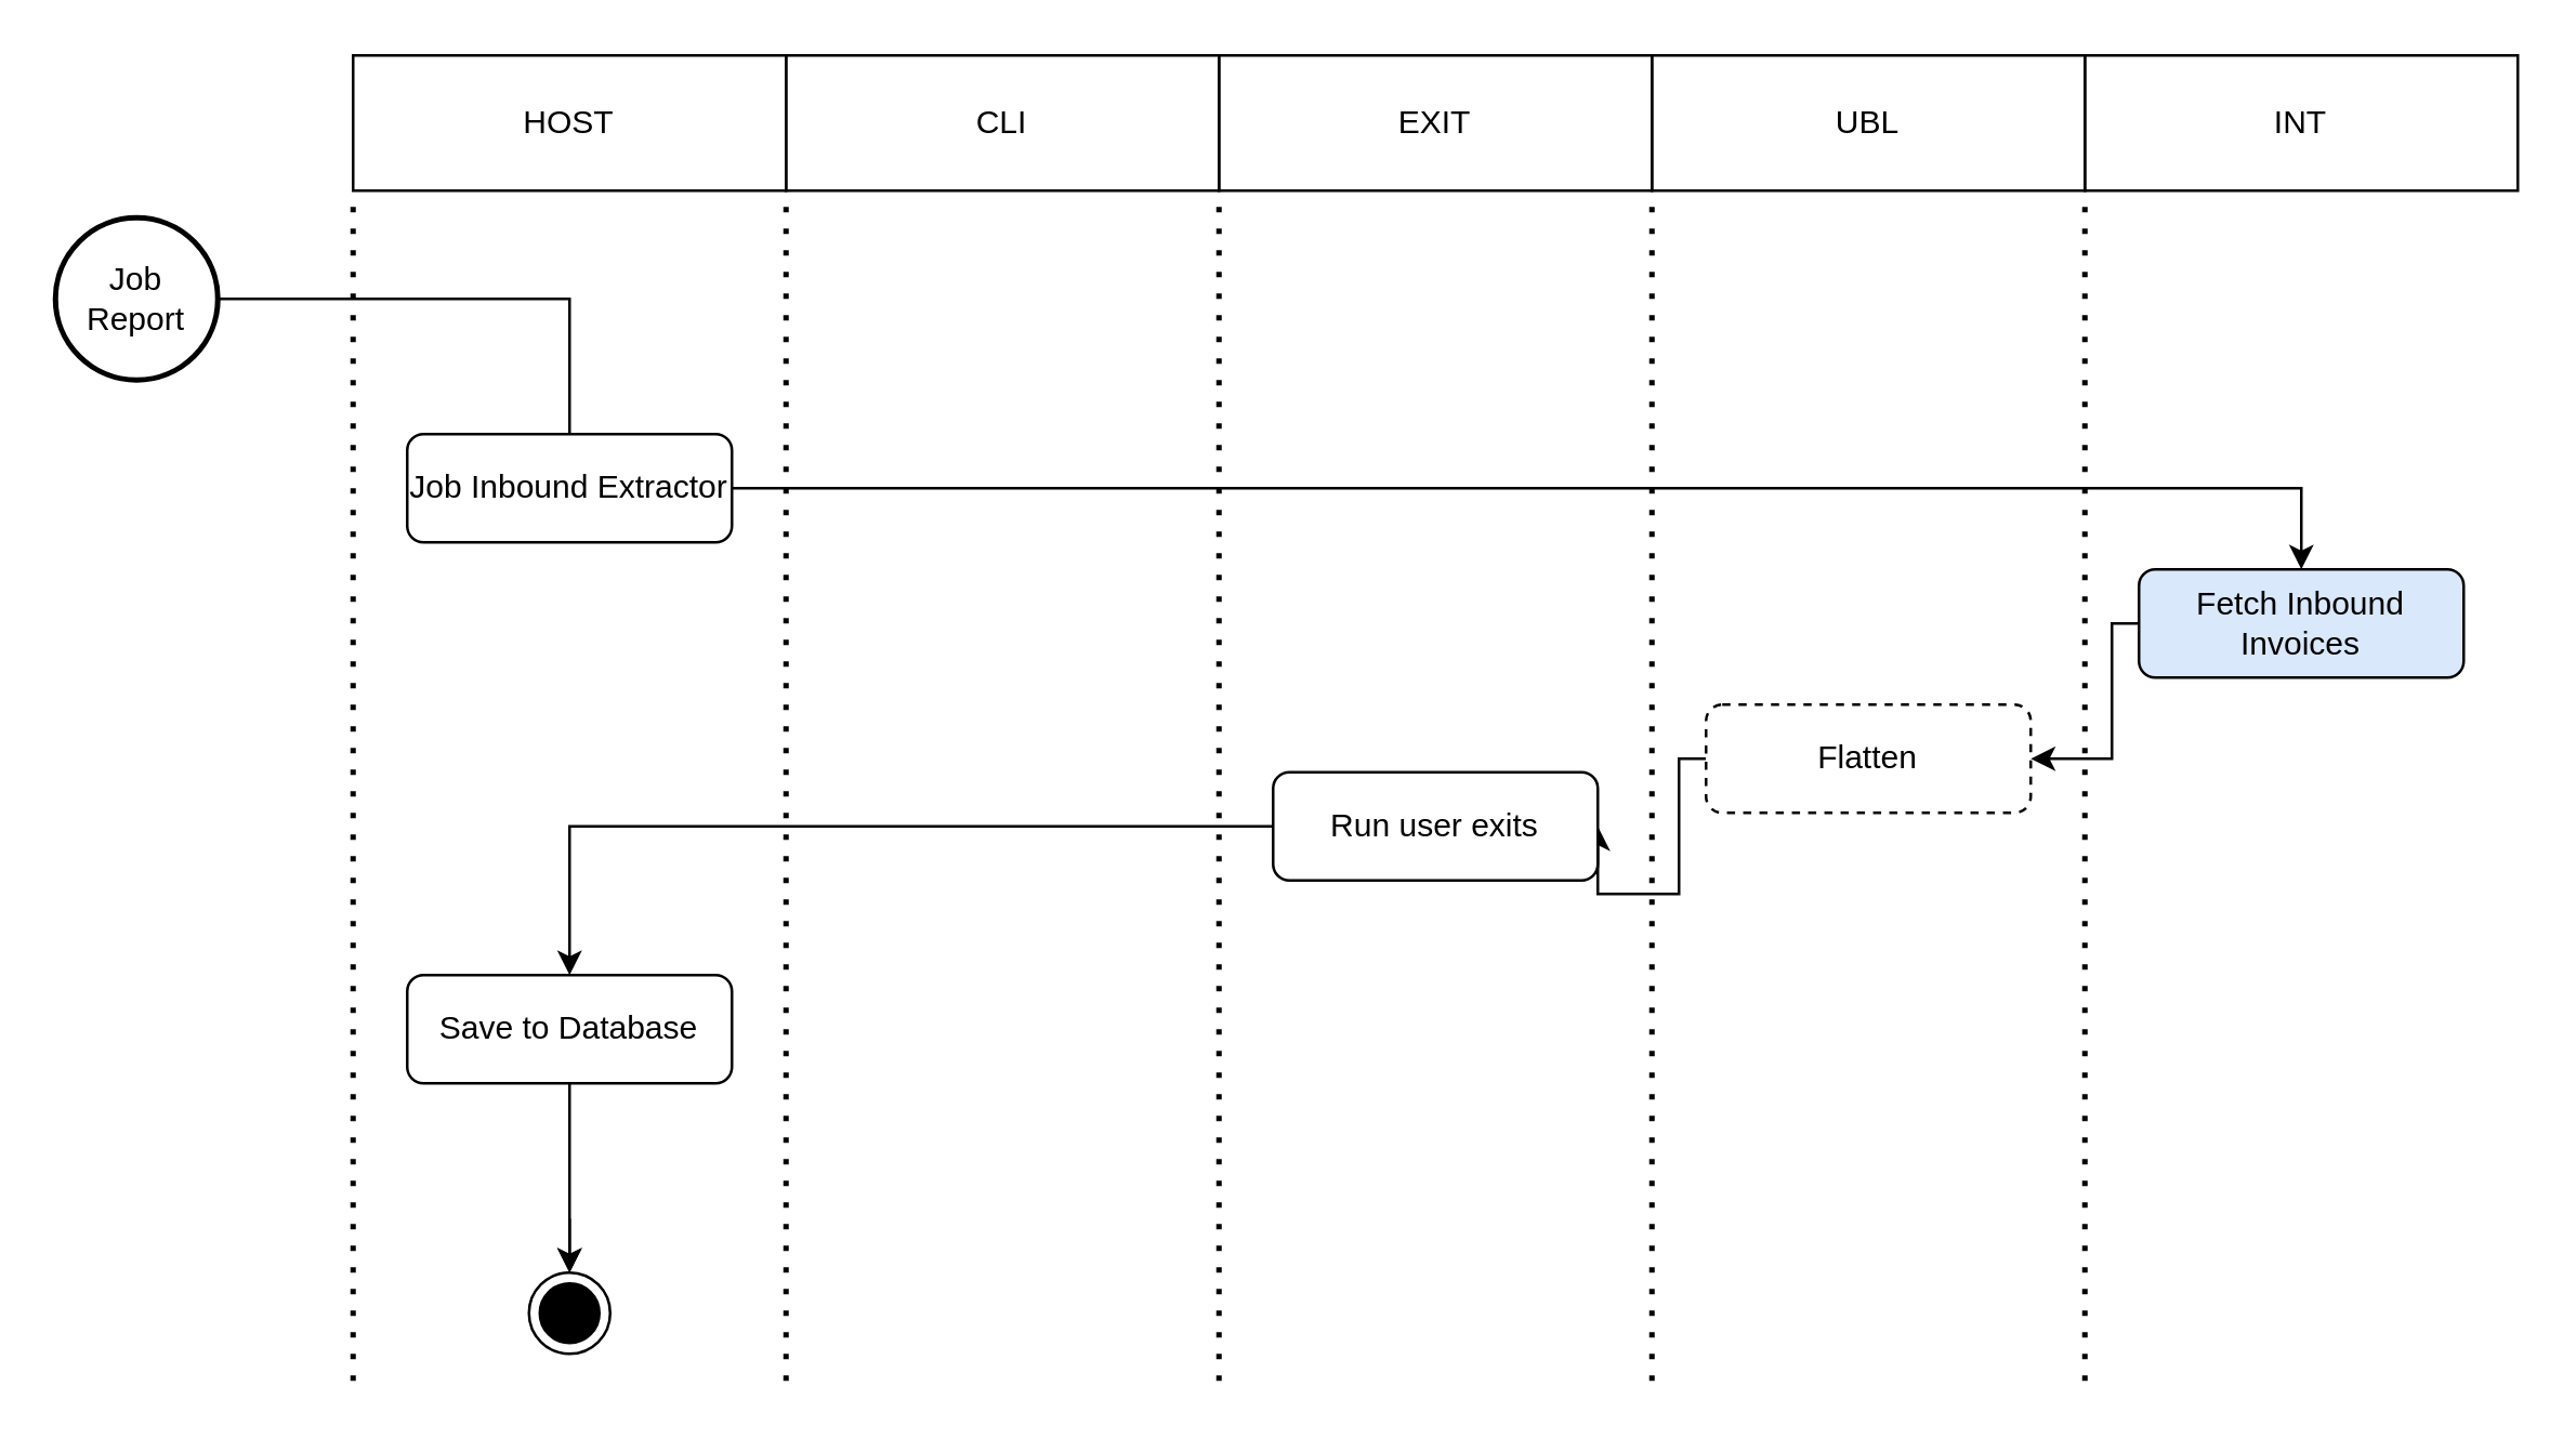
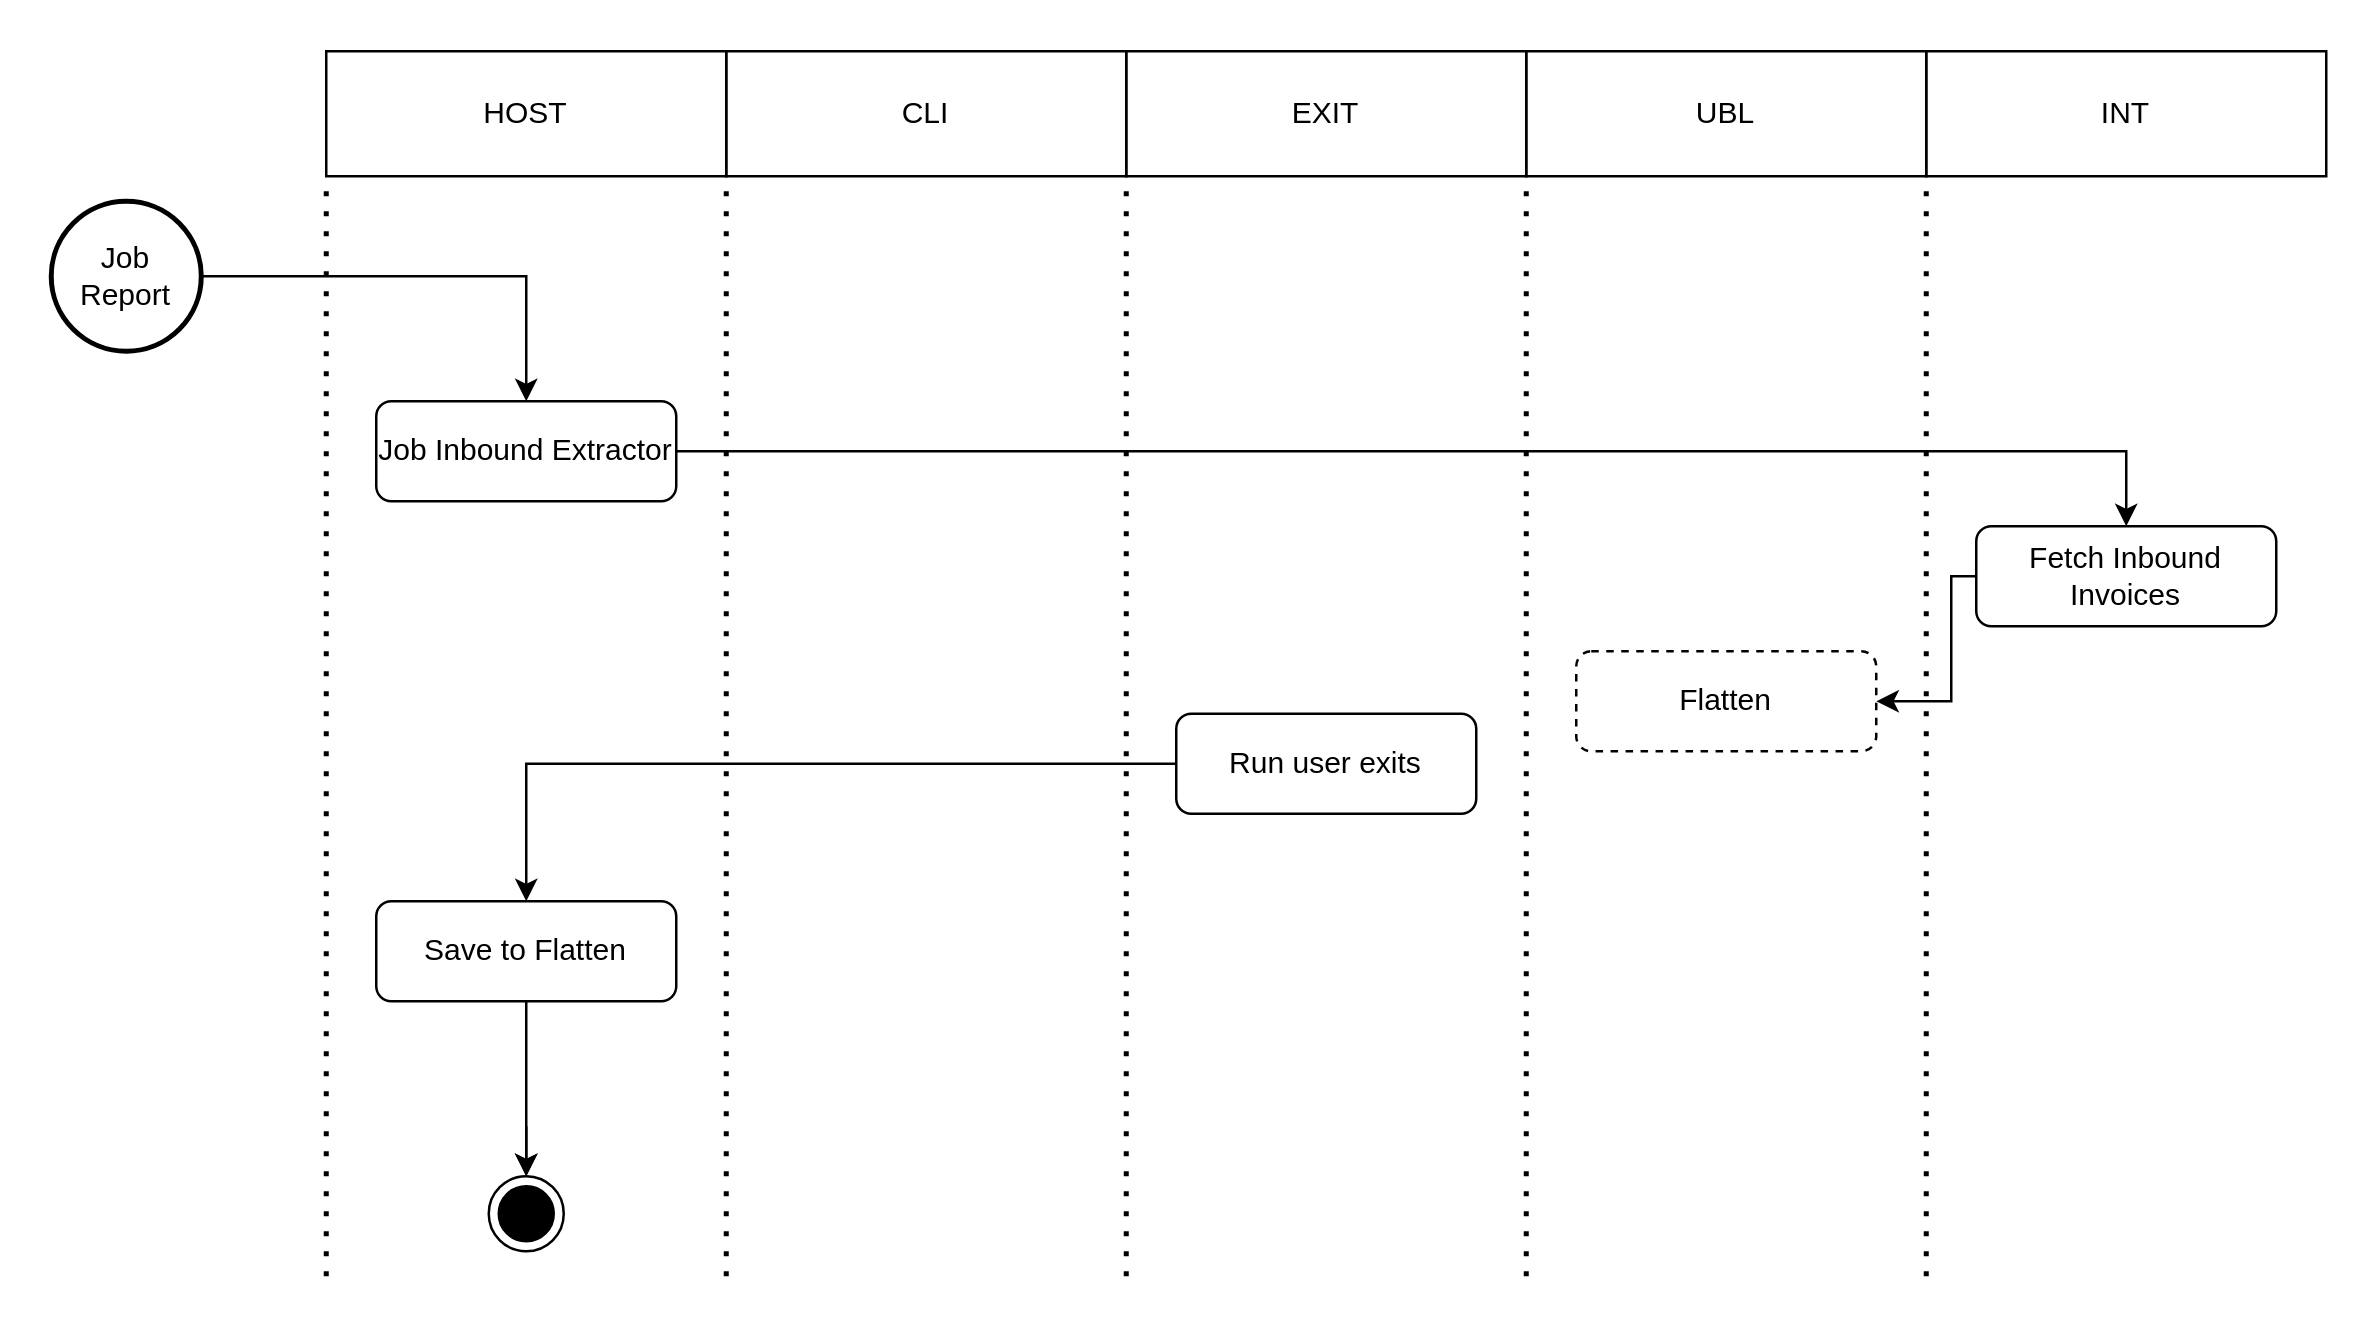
  <mxCell id="0" />
  <mxCell id="1" parent="0" />
  <mxCell id="2" value="HOST" style="rounded=0;whiteSpace=wrap;html=1;fillColor=none;" vertex="1" parent="1"><mxGeometry x="130" y="20" width="160" height="50" as="geometry" /></mxCell>
  <mxCell id="3" value="CLI" style="rounded=0;whiteSpace=wrap;html=1;fillColor=none;" vertex="1" parent="1"><mxGeometry x="290" y="20" width="160" height="50" as="geometry" /></mxCell>
  <mxCell id="4" value="EXIT" style="rounded=0;whiteSpace=wrap;html=1;fillColor=none;" vertex="1" parent="1"><mxGeometry x="450" y="20" width="160" height="50" as="geometry" /></mxCell>
  <mxCell id="5" value="UBL" style="rounded=0;whiteSpace=wrap;html=1;fillColor=none;" vertex="1" parent="1"><mxGeometry x="610" y="20" width="160" height="50" as="geometry" /></mxCell>
  <mxCell id="6" value="INT" style="rounded=0;whiteSpace=wrap;html=1;fillColor=none;" vertex="1" parent="1"><mxGeometry x="770" y="20" width="160" height="50" as="geometry" /></mxCell>
- <mxCell id="7" style="edgeStyle=orthogonalEdgeStyle;rounded=0;orthogonalLoop=1;jettySize=auto;html=1;entryX=0.5;entryY=0;entryDx=0;entryDy=0;endArrow=none;" edge="1" parent="1" source="8" target="10"><mxGeometry relative="1" as="geometry" /></mxCell>
+ <mxCell id="7" style="edgeStyle=orthogonalEdgeStyle;rounded=0;orthogonalLoop=1;jettySize=auto;html=1;entryX=0.5;entryY=0;entryDx=0;entryDy=0;" edge="1" parent="1" source="8" target="10"><mxGeometry relative="1" as="geometry" /></mxCell>
  <mxCell id="8" value="Job Report" style="strokeWidth=2;html=1;shape=mxgraph.flowchart.start_2;whiteSpace=wrap;" vertex="1" parent="1"><mxGeometry x="20" y="80" width="60" height="60" as="geometry" /></mxCell>
  <mxCell id="9" style="edgeStyle=orthogonalEdgeStyle;rounded=0;orthogonalLoop=1;jettySize=auto;html=1;" edge="1" parent="1" source="10" target="19"><mxGeometry relative="1" as="geometry" /></mxCell>
  <mxCell id="10" value="Job Inbound Extractor" style="rounded=1;whiteSpace=wrap;html=1;" vertex="1" parent="1"><mxGeometry x="150" y="160" width="120" height="40" as="geometry" /></mxCell>
  <mxCell id="11" style="edgeStyle=orthogonalEdgeStyle;rounded=0;orthogonalLoop=1;jettySize=auto;html=1;exitX=0.5;exitY=1;exitDx=0;exitDy=0;entryX=0.5;entryY=0;entryDx=0;entryDy=0;" edge="1" parent="1" target="12"><mxGeometry relative="1" as="geometry"><mxPoint x="210" y="450" as="sourcePoint" /></mxGeometry></mxCell>
  <mxCell id="12" value="" style="ellipse;html=1;shape=endState;fillColor=#000000;" vertex="1" parent="1"><mxGeometry x="195" y="470" width="30" height="30" as="geometry" /></mxCell>
  <mxCell id="13" value="" style="endArrow=none;dashed=1;html=1;dashPattern=1 3;strokeWidth=2;entryX=0;entryY=1;entryDx=0;entryDy=0;" edge="1" parent="1" target="2"><mxGeometry width="50" height="50" relative="1" as="geometry"><mxPoint x="130" y="510" as="sourcePoint" /><mxPoint x="680" y="330" as="targetPoint" /></mxGeometry></mxCell>
  <mxCell id="14" value="" style="endArrow=none;dashed=1;html=1;dashPattern=1 3;strokeWidth=2;entryX=0;entryY=1;entryDx=0;entryDy=0;" edge="1" parent="1"><mxGeometry width="50" height="50" relative="1" as="geometry"><mxPoint x="290" y="510" as="sourcePoint" /><mxPoint x="290" y="70" as="targetPoint" /></mxGeometry></mxCell>
  <mxCell id="15" value="" style="endArrow=none;dashed=1;html=1;dashPattern=1 3;strokeWidth=2;entryX=0;entryY=1;entryDx=0;entryDy=0;" edge="1" parent="1"><mxGeometry width="50" height="50" relative="1" as="geometry"><mxPoint x="450" y="510" as="sourcePoint" /><mxPoint x="450" y="70" as="targetPoint" /></mxGeometry></mxCell>
  <mxCell id="16" value="" style="endArrow=none;dashed=1;html=1;dashPattern=1 3;strokeWidth=2;entryX=0;entryY=1;entryDx=0;entryDy=0;" edge="1" parent="1"><mxGeometry width="50" height="50" relative="1" as="geometry"><mxPoint x="610" y="510" as="sourcePoint" /><mxPoint x="610" y="70" as="targetPoint" /></mxGeometry></mxCell>
  <mxCell id="17" value="" style="endArrow=none;dashed=1;html=1;dashPattern=1 3;strokeWidth=2;entryX=0;entryY=1;entryDx=0;entryDy=0;" edge="1" parent="1"><mxGeometry width="50" height="50" relative="1" as="geometry"><mxPoint x="770" y="510" as="sourcePoint" /><mxPoint x="770" y="70" as="targetPoint" /></mxGeometry></mxCell>
  <mxCell id="18" style="edgeStyle=orthogonalEdgeStyle;rounded=0;orthogonalLoop=1;jettySize=auto;html=1;entryX=1;entryY=0.5;entryDx=0;entryDy=0;" edge="1" parent="1" source="19" target="21"><mxGeometry relative="1" as="geometry"><Array as="points"><mxPoint x="780" y="230" /><mxPoint x="780" y="280" /></Array></mxGeometry></mxCell>
- <mxCell id="19" value="Fetch Inbound Invoices" style="rounded=1;whiteSpace=wrap;html=1;fillColor=#dae8fc;" vertex="1" parent="1"><mxGeometry x="790" y="210" width="120" height="40" as="geometry" /></mxCell>
- <mxCell id="20" style="edgeStyle=orthogonalEdgeStyle;rounded=0;orthogonalLoop=1;jettySize=auto;html=1;entryX=1;entryY=0.5;entryDx=0;entryDy=0;" edge="1" parent="1" source="21" target="23"><mxGeometry relative="1" as="geometry"><Array as="points"><mxPoint x="620" y="280" /><mxPoint x="620" y="330" /></Array></mxGeometry></mxCell>
+ <mxCell id="19" value="Fetch Inbound Invoices" style="rounded=1;whiteSpace=wrap;html=1;" vertex="1" parent="1"><mxGeometry x="790" y="210" width="120" height="40" as="geometry" /></mxCell>
  <mxCell id="21" value="Flatten" style="rounded=1;whiteSpace=wrap;html=1;dashed=1;" vertex="1" parent="1"><mxGeometry x="630" y="260" width="120" height="40" as="geometry" /></mxCell>
  <mxCell id="22" style="edgeStyle=orthogonalEdgeStyle;rounded=0;orthogonalLoop=1;jettySize=auto;html=1;entryX=0.5;entryY=0;entryDx=0;entryDy=0;" edge="1" parent="1" source="23" target="25"><mxGeometry relative="1" as="geometry" /></mxCell>
  <mxCell id="23" value="Run user exits" style="rounded=1;whiteSpace=wrap;html=1;" vertex="1" parent="1"><mxGeometry x="470" y="285" width="120" height="40" as="geometry" /></mxCell>
  <mxCell id="24" style="edgeStyle=orthogonalEdgeStyle;rounded=0;orthogonalLoop=1;jettySize=auto;html=1;entryX=0.5;entryY=0;entryDx=0;entryDy=0;" edge="1" parent="1" source="25" target="12"><mxGeometry relative="1" as="geometry" /></mxCell>
- <mxCell id="25" value="Save to Database" style="rounded=1;whiteSpace=wrap;html=1;" vertex="1" parent="1"><mxGeometry x="150" y="360" width="120" height="40" as="geometry" /></mxCell>
+ <mxCell id="25" value="Save to Flatten" style="rounded=1;whiteSpace=wrap;html=1;" vertex="1" parent="1"><mxGeometry x="150" y="360" width="120" height="40" as="geometry" /></mxCell>
